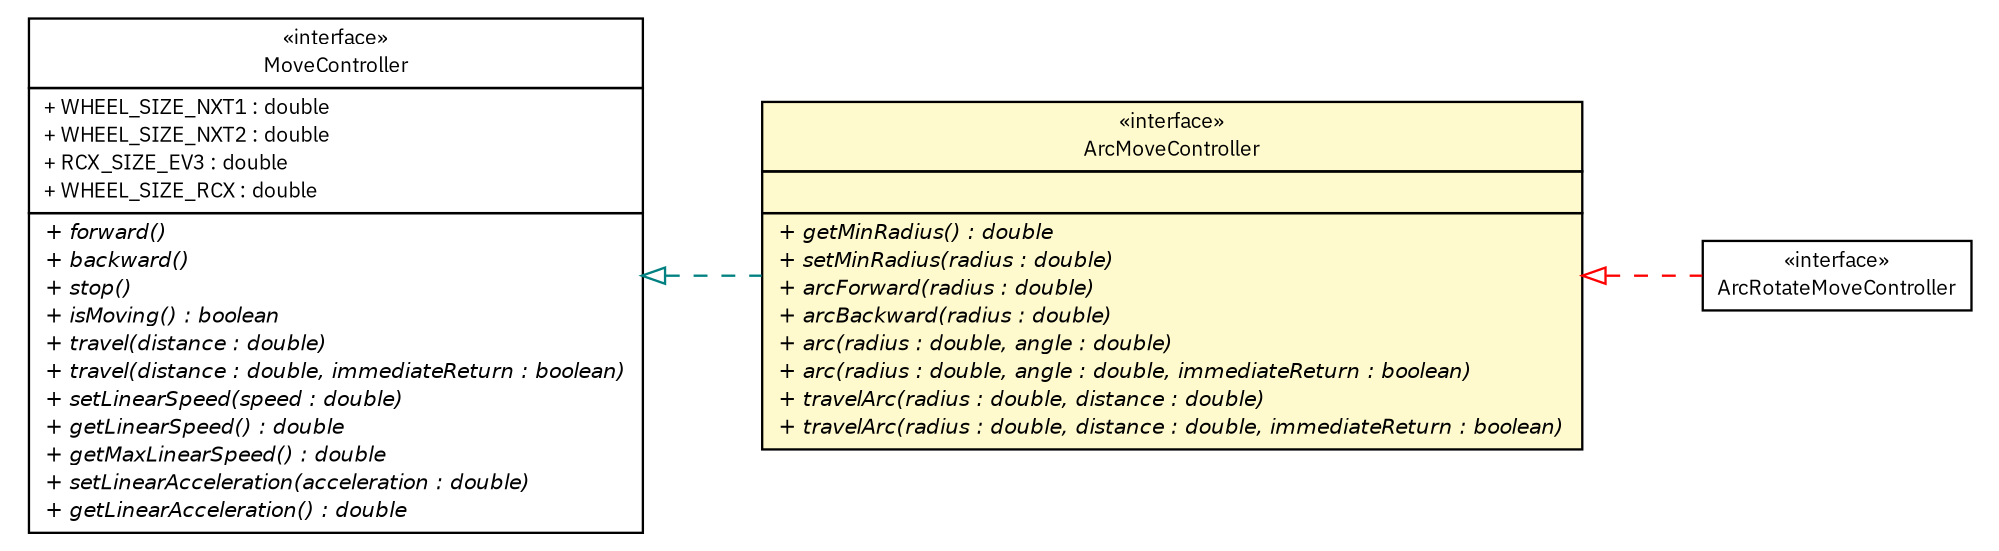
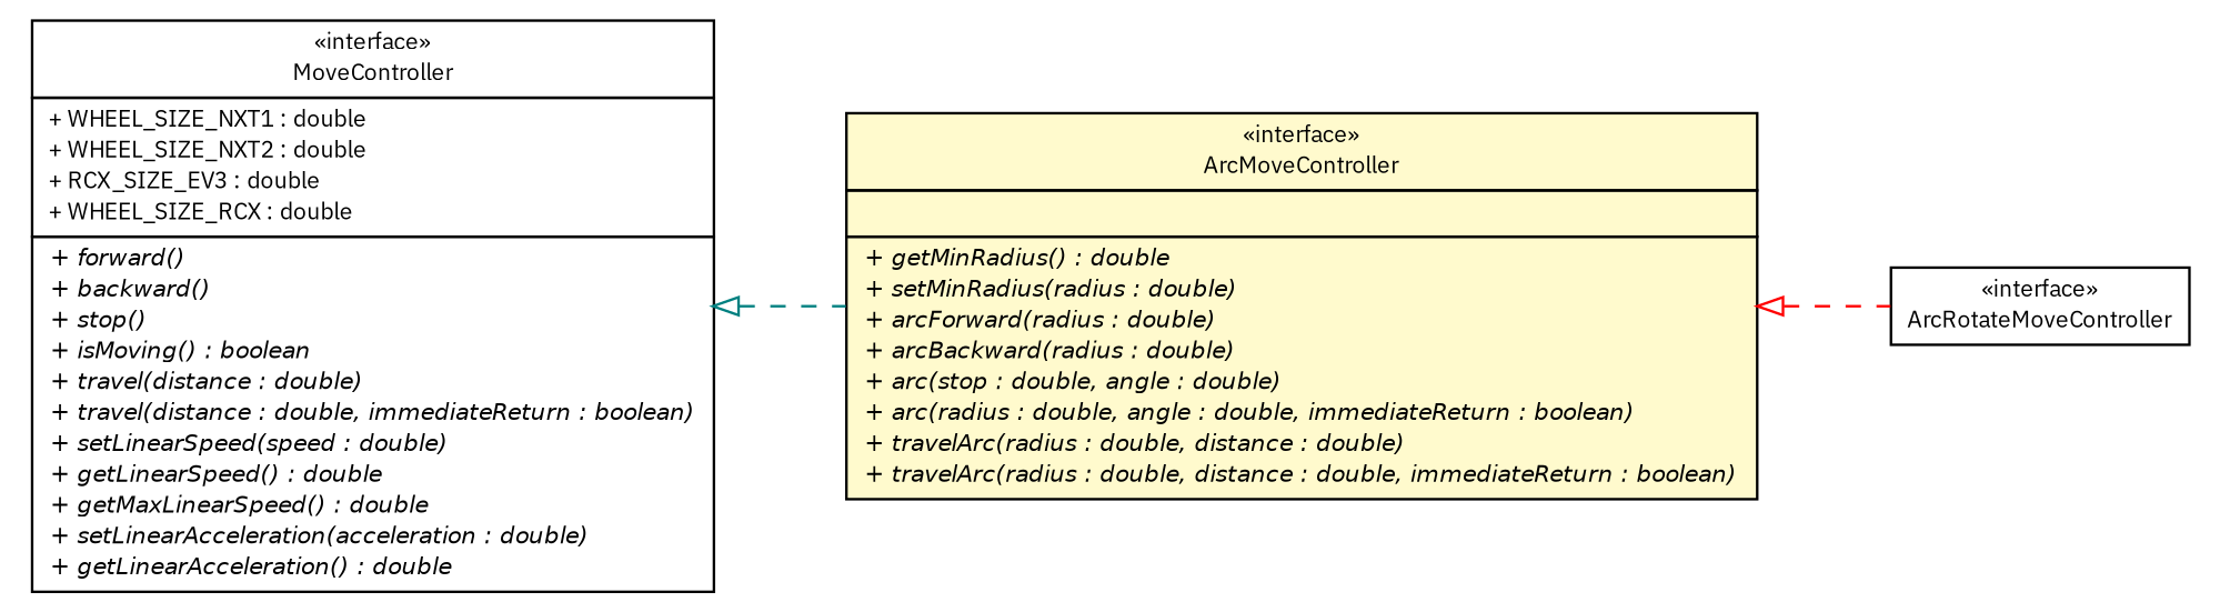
  digraph {
    fontname="IBM Plex Sans"
    nodesep=0.25
    rankdir=LR
    ranksep=0.5
    node [fontcolor=black fontname="IBM Plex Sans" fontsize=9.0 shape=plaintext]
    edge [arrowtail=empty dir=back fontname="IBM Plex Sans" fontsize=10 headport=p labelfontname=Helvetica labelfontsize=10 style=dashed tailport=p]
-   n1 [label=<<table title="lejos.robotics.navigation.ArcMoveController" border="0" cellborder="1" cellspacing="0" cellpadding="2" port="p" bgcolor="lemonChiffon" href="./ArcMoveController.html"> 		<tr><td><table border="0" cellspacing="0" cellpadding="1"> <tr><td align="center" balign="center"> &#171;interface&#187; </td></tr> <tr><td align="center" balign="center"> ArcMoveController </td></tr> 		</table></td></tr> 		<tr><td><table border="0" cellspacing="0" cellpadding="1"> <tr><td align="left" balign="left">  </td></tr> 		</table></td></tr> 		<tr><td><table border="0" cellspacing="0" cellpadding="1"> <tr><td align="left" balign="left"><font face="Helvetica-Oblique" point-size="9.0"> + getMinRadius() : double </font></td></tr> <tr><td align="left" balign="left"><font face="Helvetica-Oblique" point-size="9.0"> + setMinRadius(radius : double) </font></td></tr> <tr><td align="left" balign="left"><font face="Helvetica-Oblique" point-size="9.0"> + arcForward(radius : double) </font></td></tr> <tr><td align="left" balign="left"><font face="Helvetica-Oblique" point-size="9.0"> + arcBackward(radius : double) </font></td></tr> <tr><td align="left" balign="left"><font face="Helvetica-Oblique" point-size="9.0"> + arc(radius : double, angle : double) </font></td></tr> <tr><td align="left" balign="left"><font face="Helvetica-Oblique" point-size="9.0"> + arc(radius : double, angle : double, immediateReturn : boolean) </font></td></tr> <tr><td align="left" balign="left"><font face="Helvetica-Oblique" point-size="9.0"> + travelArc(radius : double, distance : double) </font></td></tr> <tr><td align="left" balign="left"><font face="Helvetica-Oblique" point-size="9.0"> + travelArc(radius : double, distance : double, immediateReturn : boolean) </font></td></tr> 		</table></td></tr> 		</table>>]
+   n1 [label=<<table title="lejos.robotics.navigation.ArcMoveController" border="0" cellborder="1" cellspacing="0" cellpadding="2" port="p" bgcolor="lemonChiffon" href="./ArcMoveController.html"> 		<tr><td><table border="0" cellspacing="0" cellpadding="1"> <tr><td align="center" balign="center"> &#171;interface&#187; </td></tr> <tr><td align="center" balign="center"> ArcMoveController </td></tr> 		</table></td></tr> 		<tr><td><table border="0" cellspacing="0" cellpadding="1"> <tr><td align="left" balign="left">  </td></tr> 		</table></td></tr> 		<tr><td><table border="0" cellspacing="0" cellpadding="1"> <tr><td align="left" balign="left"><font face="Helvetica-Oblique" point-size="9.0"> + getMinRadius() : double </font></td></tr> <tr><td align="left" balign="left"><font face="Helvetica-Oblique" point-size="9.0"> + setMinRadius(radius : double) </font></td></tr> <tr><td align="left" balign="left"><font face="Helvetica-Oblique" point-size="9.0"> + arcForward(radius : double) </font></td></tr> <tr><td align="left" balign="left"><font face="Helvetica-Oblique" point-size="9.0"> + arcBackward(radius : double) </font></td></tr> <tr><td align="left" balign="left"><font face="Helvetica-Oblique" point-size="9.0"> + arc(stop : double, angle : double) </font></td></tr> <tr><td align="left" balign="left"><font face="Helvetica-Oblique" point-size="9.0"> + arc(radius : double, angle : double, immediateReturn : boolean) </font></td></tr> <tr><td align="left" balign="left"><font face="Helvetica-Oblique" point-size="9.0"> + travelArc(radius : double, distance : double) </font></td></tr> <tr><td align="left" balign="left"><font face="Helvetica-Oblique" point-size="9.0"> + travelArc(radius : double, distance : double, immediateReturn : boolean) </font></td></tr> 		</table></td></tr> 		</table>>]
    n2 [label=<<table title="lejos.robotics.navigation.ArcRotateMoveController" border="0" cellborder="1" cellspacing="0" cellpadding="2" port="p" href="./ArcRotateMoveController.html"> 		<tr><td><table border="0" cellspacing="0" cellpadding="1"> <tr><td align="center" balign="center"> &#171;interface&#187; </td></tr> <tr><td align="center" balign="center"> ArcRotateMoveController </td></tr> 		</table></td></tr> 		</table>>]
    n3 [label=<<table title="lejos.robotics.navigation.MoveController" border="0" cellborder="1" cellspacing="0" cellpadding="2" port="p" href="./MoveController.html"> 		<tr><td><table border="0" cellspacing="0" cellpadding="1"> <tr><td align="center" balign="center"> &#171;interface&#187; </td></tr> <tr><td align="center" balign="center"> MoveController </td></tr> 		</table></td></tr> 		<tr><td><table border="0" cellspacing="0" cellpadding="1"> <tr><td align="left" balign="left"> + WHEEL_SIZE_NXT1 : double </td></tr> <tr><td align="left" balign="left"> + WHEEL_SIZE_NXT2 : double </td></tr> <tr><td align="left" balign="left"> + RCX_SIZE_EV3 : double </td></tr> <tr><td align="left" balign="left"> + WHEEL_SIZE_RCX : double </td></tr> 		</table></td></tr> 		<tr><td><table border="0" cellspacing="0" cellpadding="1"> <tr><td align="left" balign="left"><font face="Helvetica-Oblique" point-size="9.0"> + forward() </font></td></tr> <tr><td align="left" balign="left"><font face="Helvetica-Oblique" point-size="9.0"> + backward() </font></td></tr> <tr><td align="left" balign="left"><font face="Helvetica-Oblique" point-size="9.0"> + stop() </font></td></tr> <tr><td align="left" balign="left"><font face="Helvetica-Oblique" point-size="9.0"> + isMoving() : boolean </font></td></tr> <tr><td align="left" balign="left"><font face="Helvetica-Oblique" point-size="9.0"> + travel(distance : double) </font></td></tr> <tr><td align="left" balign="left"><font face="Helvetica-Oblique" point-size="9.0"> + travel(distance : double, immediateReturn : boolean) </font></td></tr> <tr><td align="left" balign="left"><font face="Helvetica-Oblique" point-size="9.0"> + setLinearSpeed(speed : double) </font></td></tr> <tr><td align="left" balign="left"><font face="Helvetica-Oblique" point-size="9.0"> + getLinearSpeed() : double </font></td></tr> <tr><td align="left" balign="left"><font face="Helvetica-Oblique" point-size="9.0"> + getMaxLinearSpeed() : double </font></td></tr> <tr><td align="left" balign="left"><font face="Helvetica-Oblique" point-size="9.0"> + setLinearAcceleration(acceleration : double) </font></td></tr> <tr><td align="left" balign="left"><font face="Helvetica-Oblique" point-size="9.0"> + getLinearAcceleration() : double </font></td></tr> 		</table></td></tr> 		</table>>]
    n1 -> n2 [color=red]
    n3 -> n1 [color=teal]
  }
